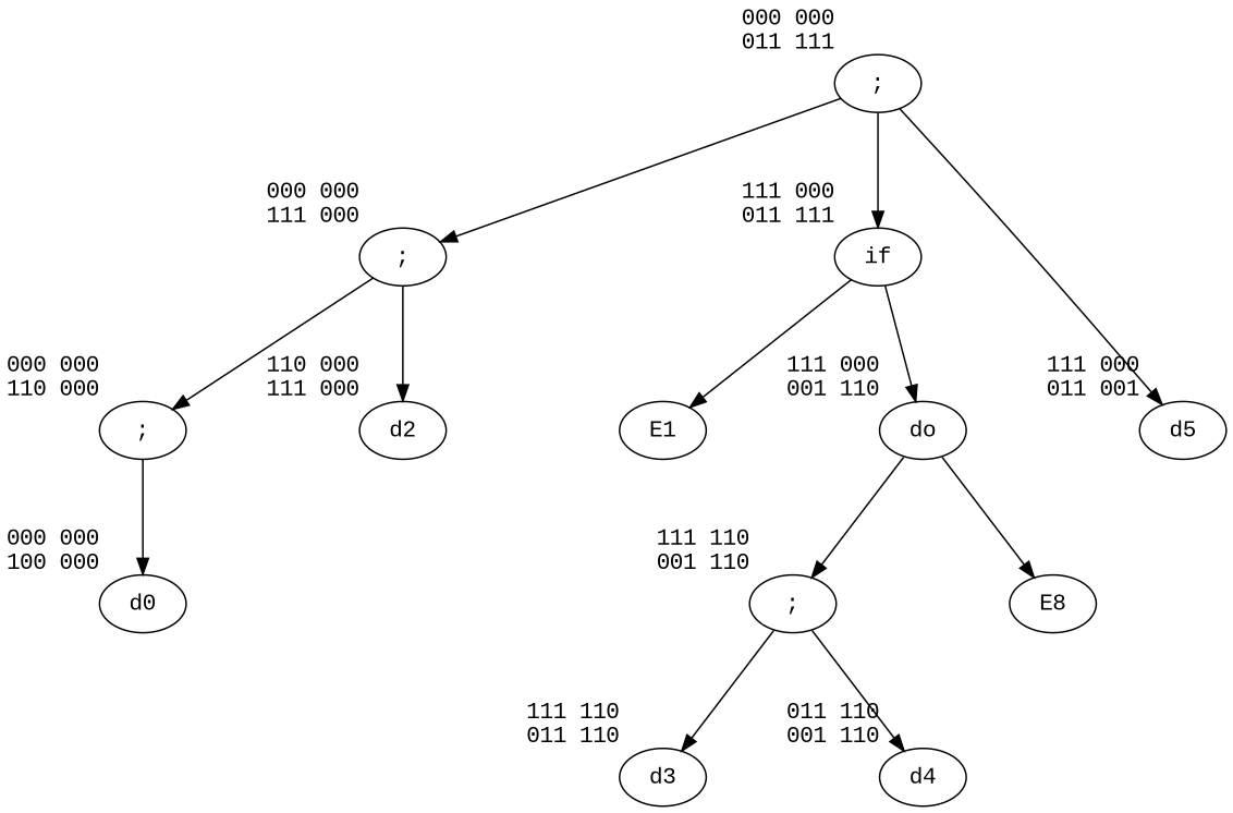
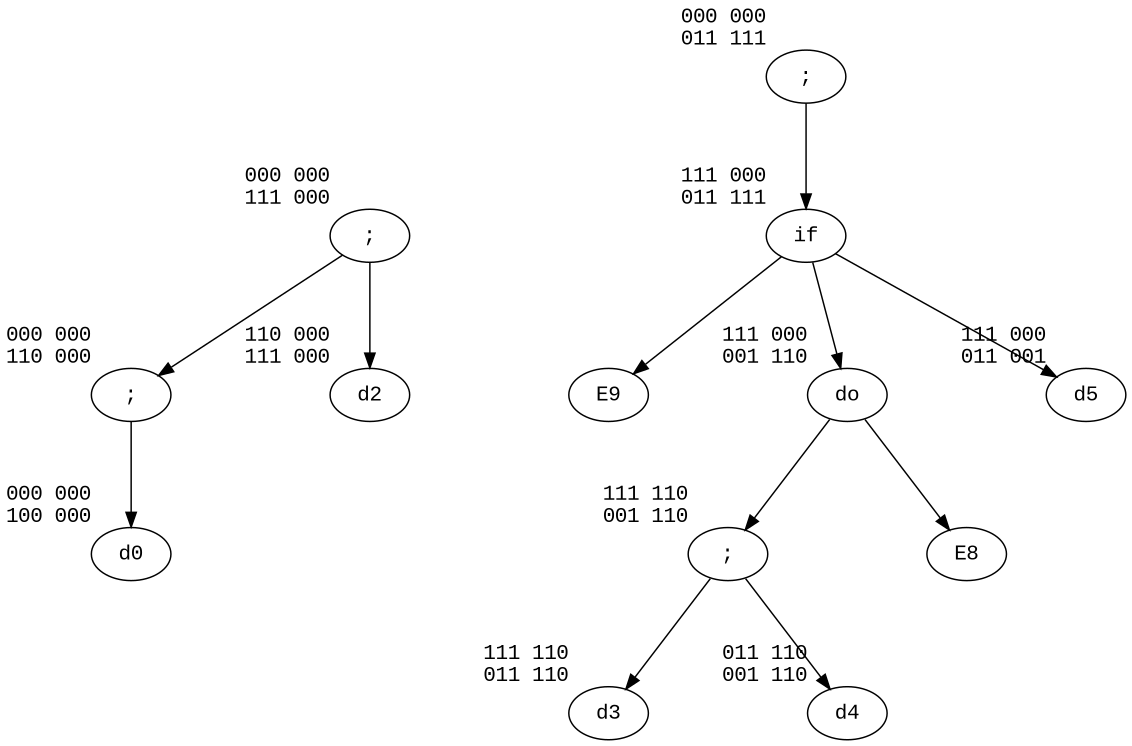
  digraph {
    fontname="Liberation Mono"
    nodesep=1.5
    ranksep=1
    node [fontname="Liberation Mono"]
    edge [fontname="Liberation Mono"]
    d0 [xlabel="000 000\n100 000"]
    n2 [label=";" xlabel="000 000\n110 000"]
    d2 [xlabel="110 000\n111 000"]
    n4 [label=";" xlabel="000 000\n111 000"]
    n5 [label=";" xlabel="000 000\n011 111"]
    if [xlabel="111 000\n011 111"]
-   E1
+   E1 [label=E9]
    do [xlabel="111 000\n001 110"]
    d5 [xlabel="111 000\n011 001"]
    n10 [label=";" xlabel="111 110\n001 110"]
    n11 [label=E8]
    d3 [xlabel="111 110\n011 110"]
    d4 [xlabel="011 110\n001 110"]
    n2 -> d0
    n4 -> n2
    n4 -> d2
-   n5 -> n4
    n5 -> if
    if -> E1
    if -> do
-   n5 -> d5
+   if -> d5
    do -> n10
    do -> n11
    n10 -> d3
    n10 -> d4
  }
